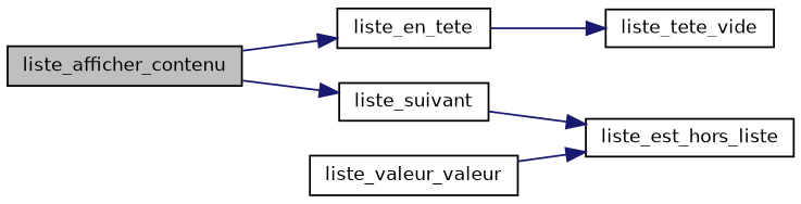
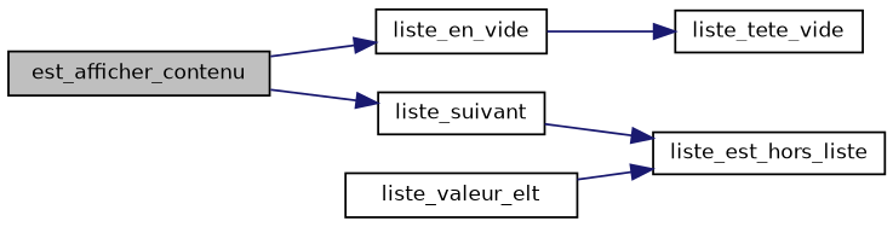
  digraph {
    rankdir=LR
    node [color=black fontname=Helvetica fontsize=10 shape=record]
    edge [color=midnightblue fontname=Helvetica fontsize=10 labelfontname=Helvetica labelfontsize=10 style=solid]
-   n1 [fillcolor=grey75 fontcolor=black height=0.2 label=liste_afficher_contenu style=filled width=0.4]
-   n2 [height=0.2 label=liste_en_tete width=0.4]
+   n1 [fillcolor=grey75 fontcolor=black height=0.2 label=est_afficher_contenu style=filled width=0.4]
+   n2 [height=0.2 label=liste_en_vide width=0.4]
    n3 [height=0.2 label=liste_suivant width=0.4]
    n4 [height=0.2 label=liste_tete_vide width=0.4]
    n5 [height=0.2 label=liste_est_hors_liste width=0.4]
-   n6 [height=0.2 label=liste_valeur_valeur width=0.4]
+   n6 [height=0.2 label=liste_valeur_elt width=0.4]
    n1 -> n2
    n1 -> n3
    n2 -> n4
    n3 -> n5
    n6 -> n5
  }
